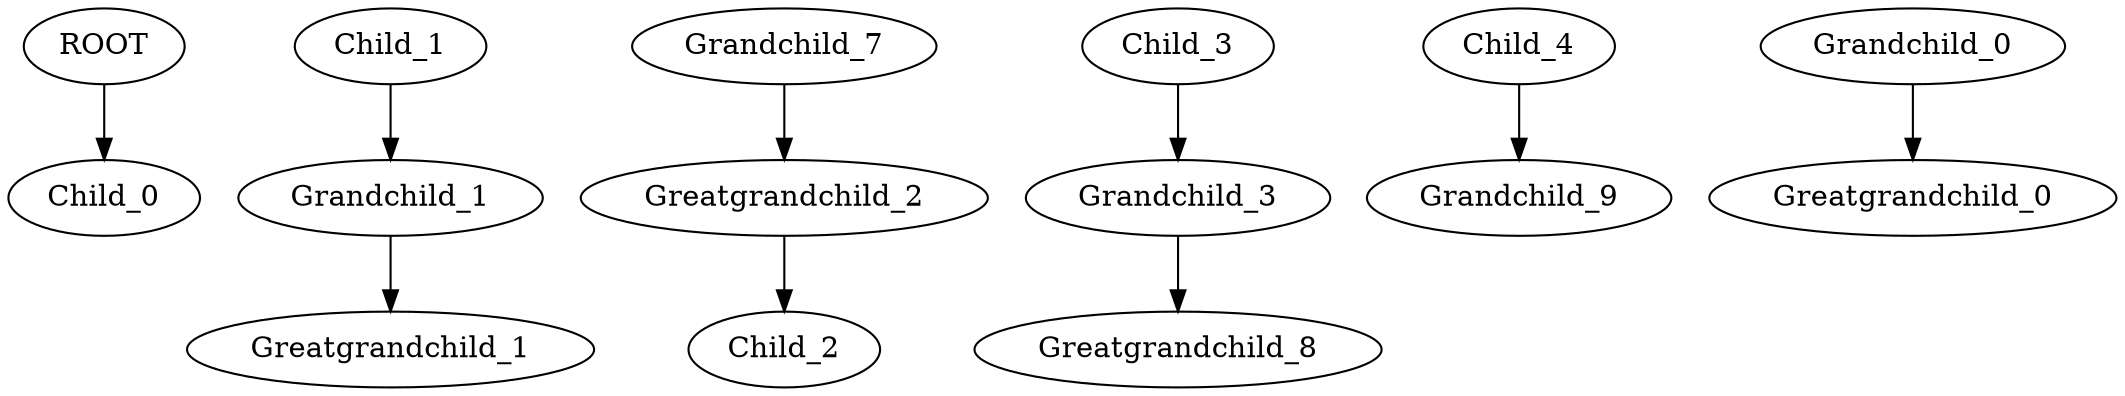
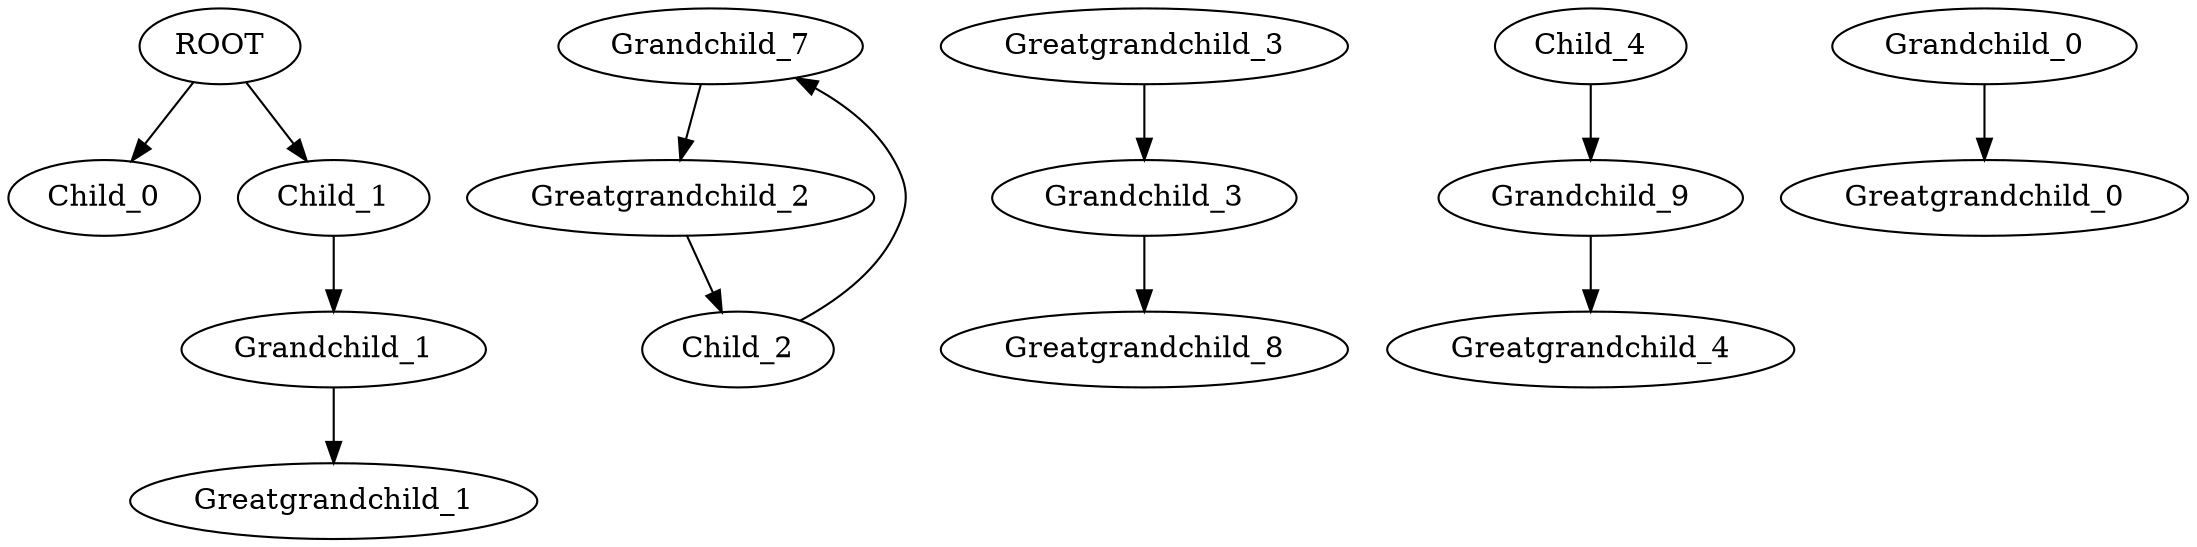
  strict digraph {
    ROOT
    Child_0
    Child_1
    Grandchild_1
    n5 [label=Grandchild_7]
    Child_2
-   Child_3
+   Child_3 [label=Greatgrandchild_3]
    Grandchild_3
    n9 [label=Grandchild_9]
    Child_4
    Grandchild_0
    Greatgrandchild_0
    Greatgrandchild_1
    Greatgrandchild_2
    n15 [label=Greatgrandchild_8]
+   Greatgrandchild_4
    ROOT -> Child_0
+   ROOT -> Child_1
    Child_1 -> Grandchild_1
    Grandchild_1 -> Greatgrandchild_1
    n5 -> Greatgrandchild_2
+   Child_2 -> n5
    Child_3 -> Grandchild_3
    Grandchild_3 -> n15
+   n9 -> Greatgrandchild_4
    Child_4 -> n9
    Grandchild_0 -> Greatgrandchild_0
    Greatgrandchild_2 -> Child_2
  }
